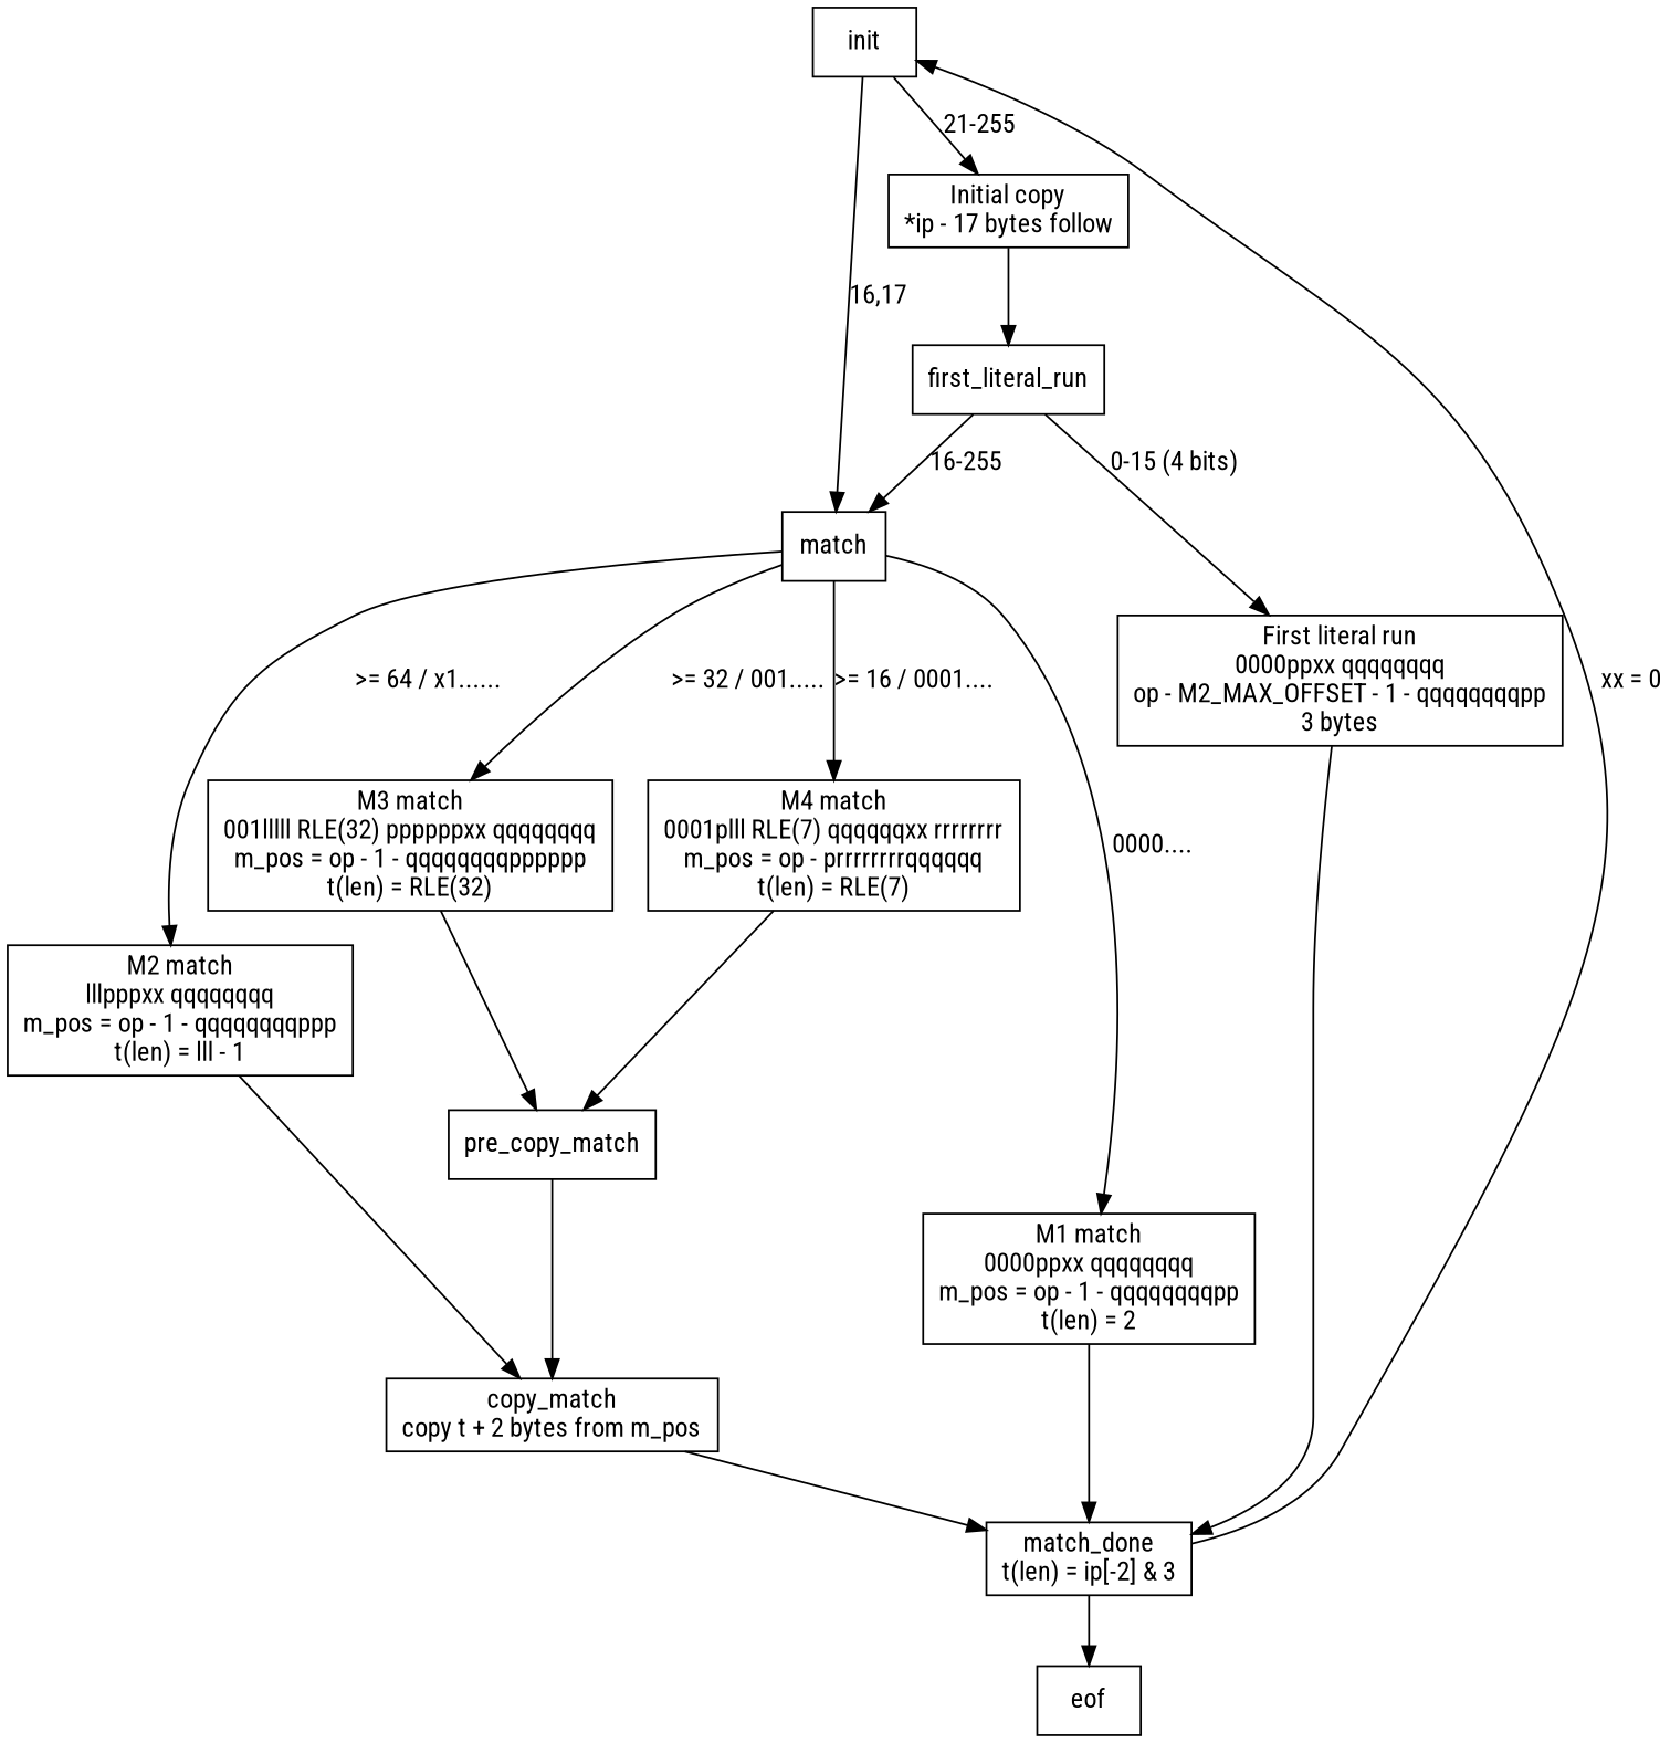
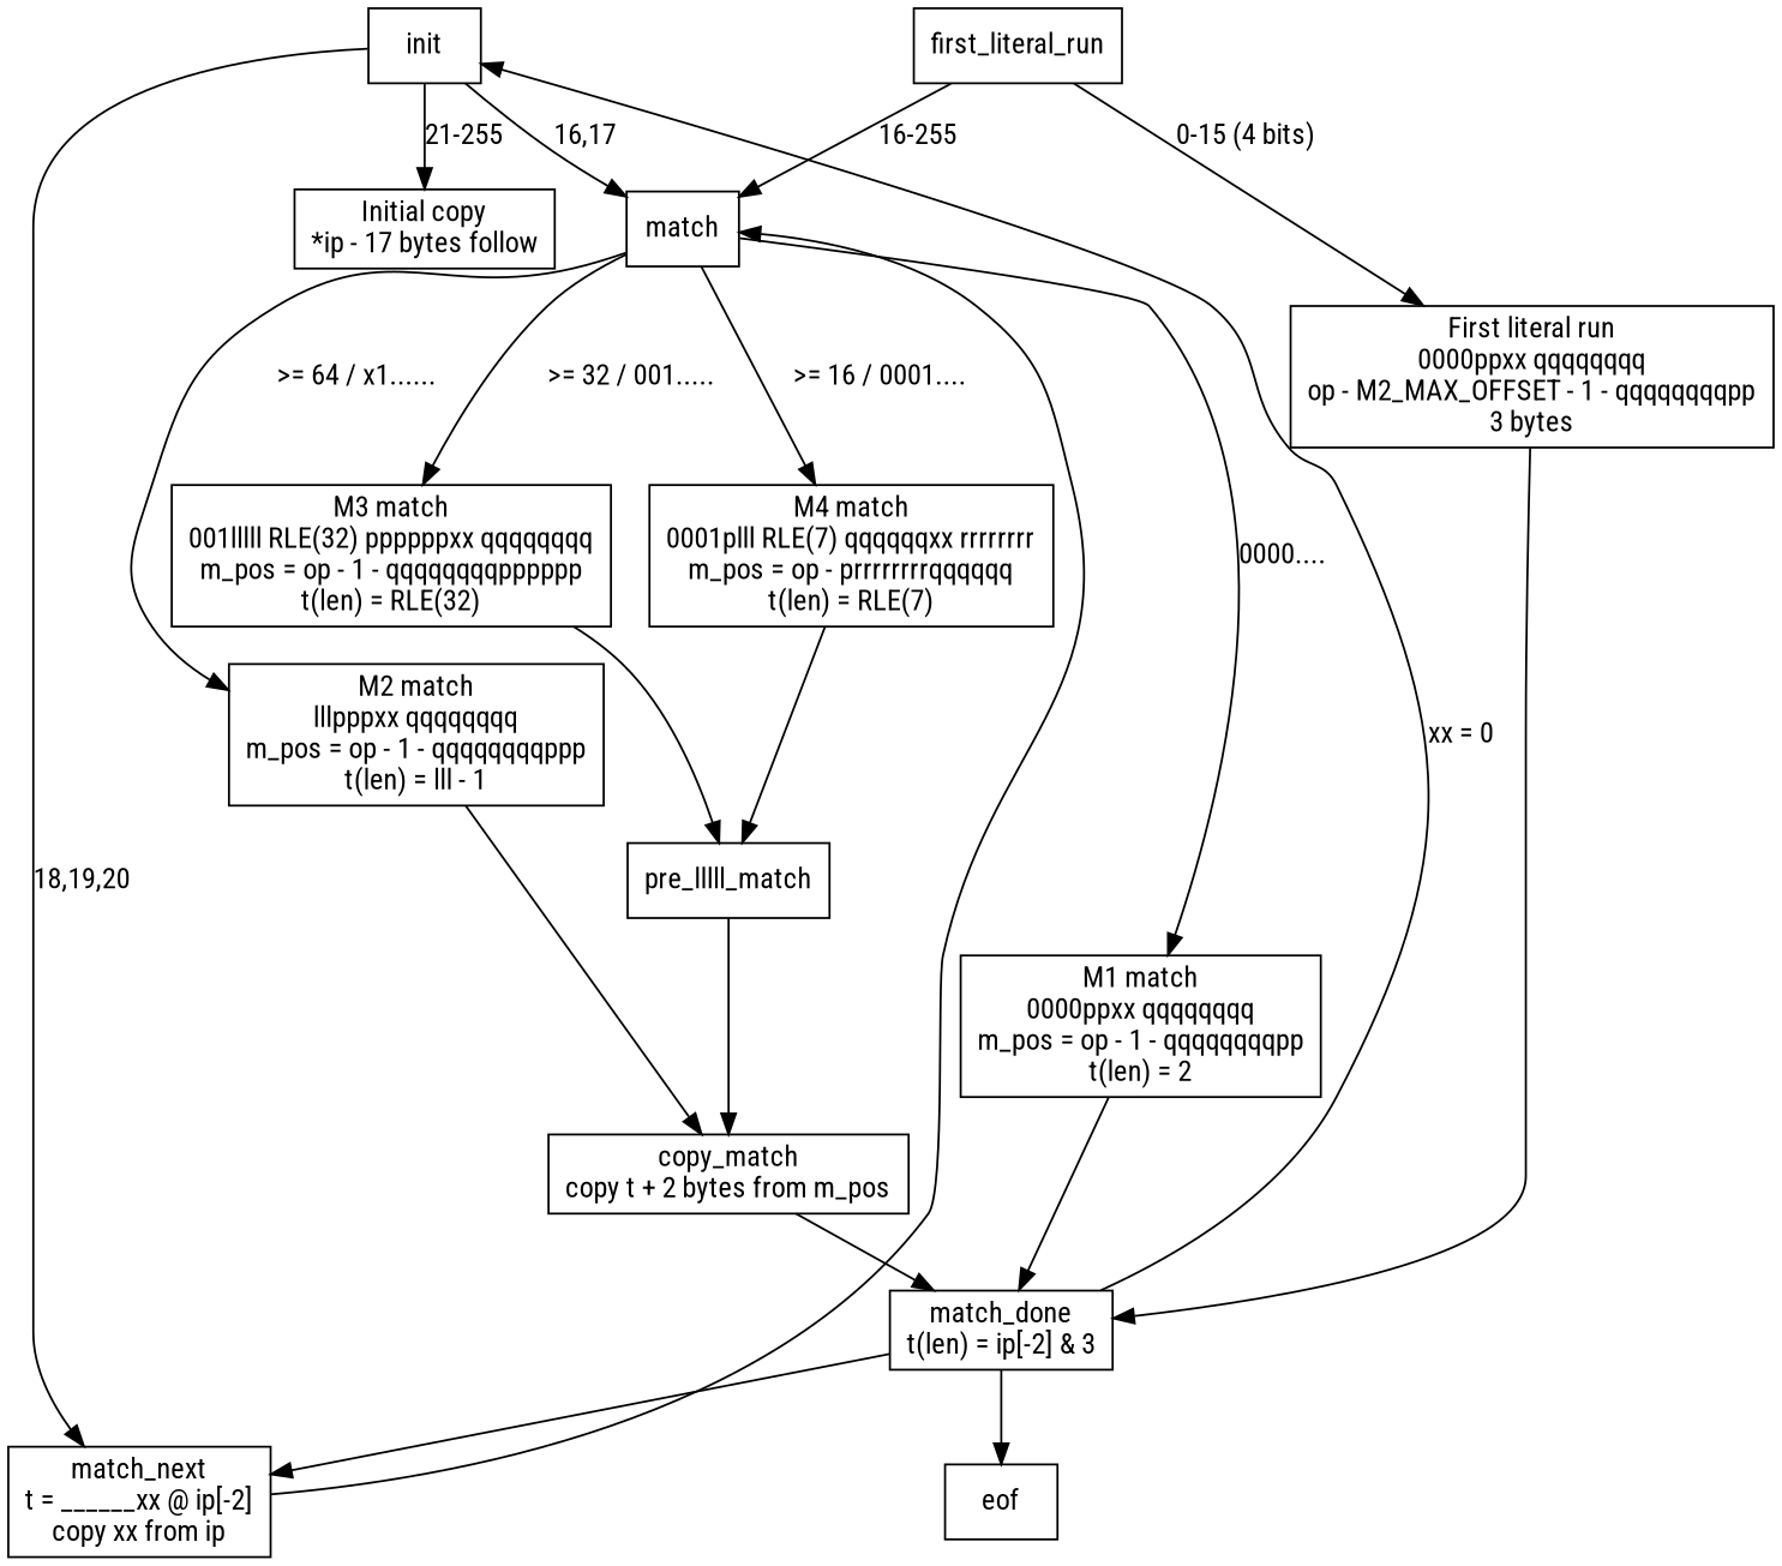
  digraph {
    fontname="Roboto Condensed"
    node [fontname="Roboto Condensed" shape=box]
    edge [fontname="Roboto Condensed"]
    init
    match
+   match_next [label="\N\nt = ______xx @ ip[-2]\ncopy xx from ip"]
    n4 [label="Initial copy\n*ip - 17 bytes follow"]
    n5 [label="M2 match\nlllpppxx qqqqqqqq\nm_pos = op - 1 - qqqqqqqqppp\nt(len) = lll - 1"]
    n6 [label="M3 match\n001lllll RLE(32) ppppppxx qqqqqqqq\nm_pos = op - 1 - qqqqqqqqpppppp\nt(len) = RLE(32)"]
    n7 [label="M4 match\n0001plll RLE(7) qqqqqqxx rrrrrrrr\nm_pos = op - prrrrrrrrqqqqqq\nt(len) = RLE(7)"]
    n8 [label="M1 match\n0000ppxx qqqqqqqq\nm_pos = op - 1 - qqqqqqqqpp\nt(len) = 2"]
    first_literal_run
    n10 [label="First literal run\n0000ppxx qqqqqqqq\nop - M2_MAX_OFFSET - 1 - qqqqqqqqpp\n3 bytes\n"]
    copy_match [label="\N\ncopy t + 2 bytes from m_pos"]
-   pre_copy_match
+   pre_copy_match [label=pre_lllll_match]
    match_done [label="\N\nt(len) = ip[-2] & 3"]
    eof
    init -> match [label="16,17"]
+   init -> match_next [label="18,19,20"]
    init -> n4 [label="21-255"]
    match -> n5 [label=">= 64 / x1......"]
    match -> n6 [label=">= 32 / 001....."]
    match -> n7 [label=">= 16 / 0001...."]
    match -> n8 [label="0000...."]
-   n4 -> first_literal_run
+   match_next -> match [constraint=false]
    n5 -> copy_match
    n6 -> pre_copy_match
    n7 -> pre_copy_match
    n8 -> match_done
    first_literal_run -> match [label="16-255"]
    first_literal_run -> n10 [label="0-15 (4 bits)"]
    n10 -> match_done
    copy_match -> match_done
    pre_copy_match -> copy_match
    match_done -> init [constraint=false label="xx = 0"]
+   match_done -> match_next
    match_done -> eof
  }
